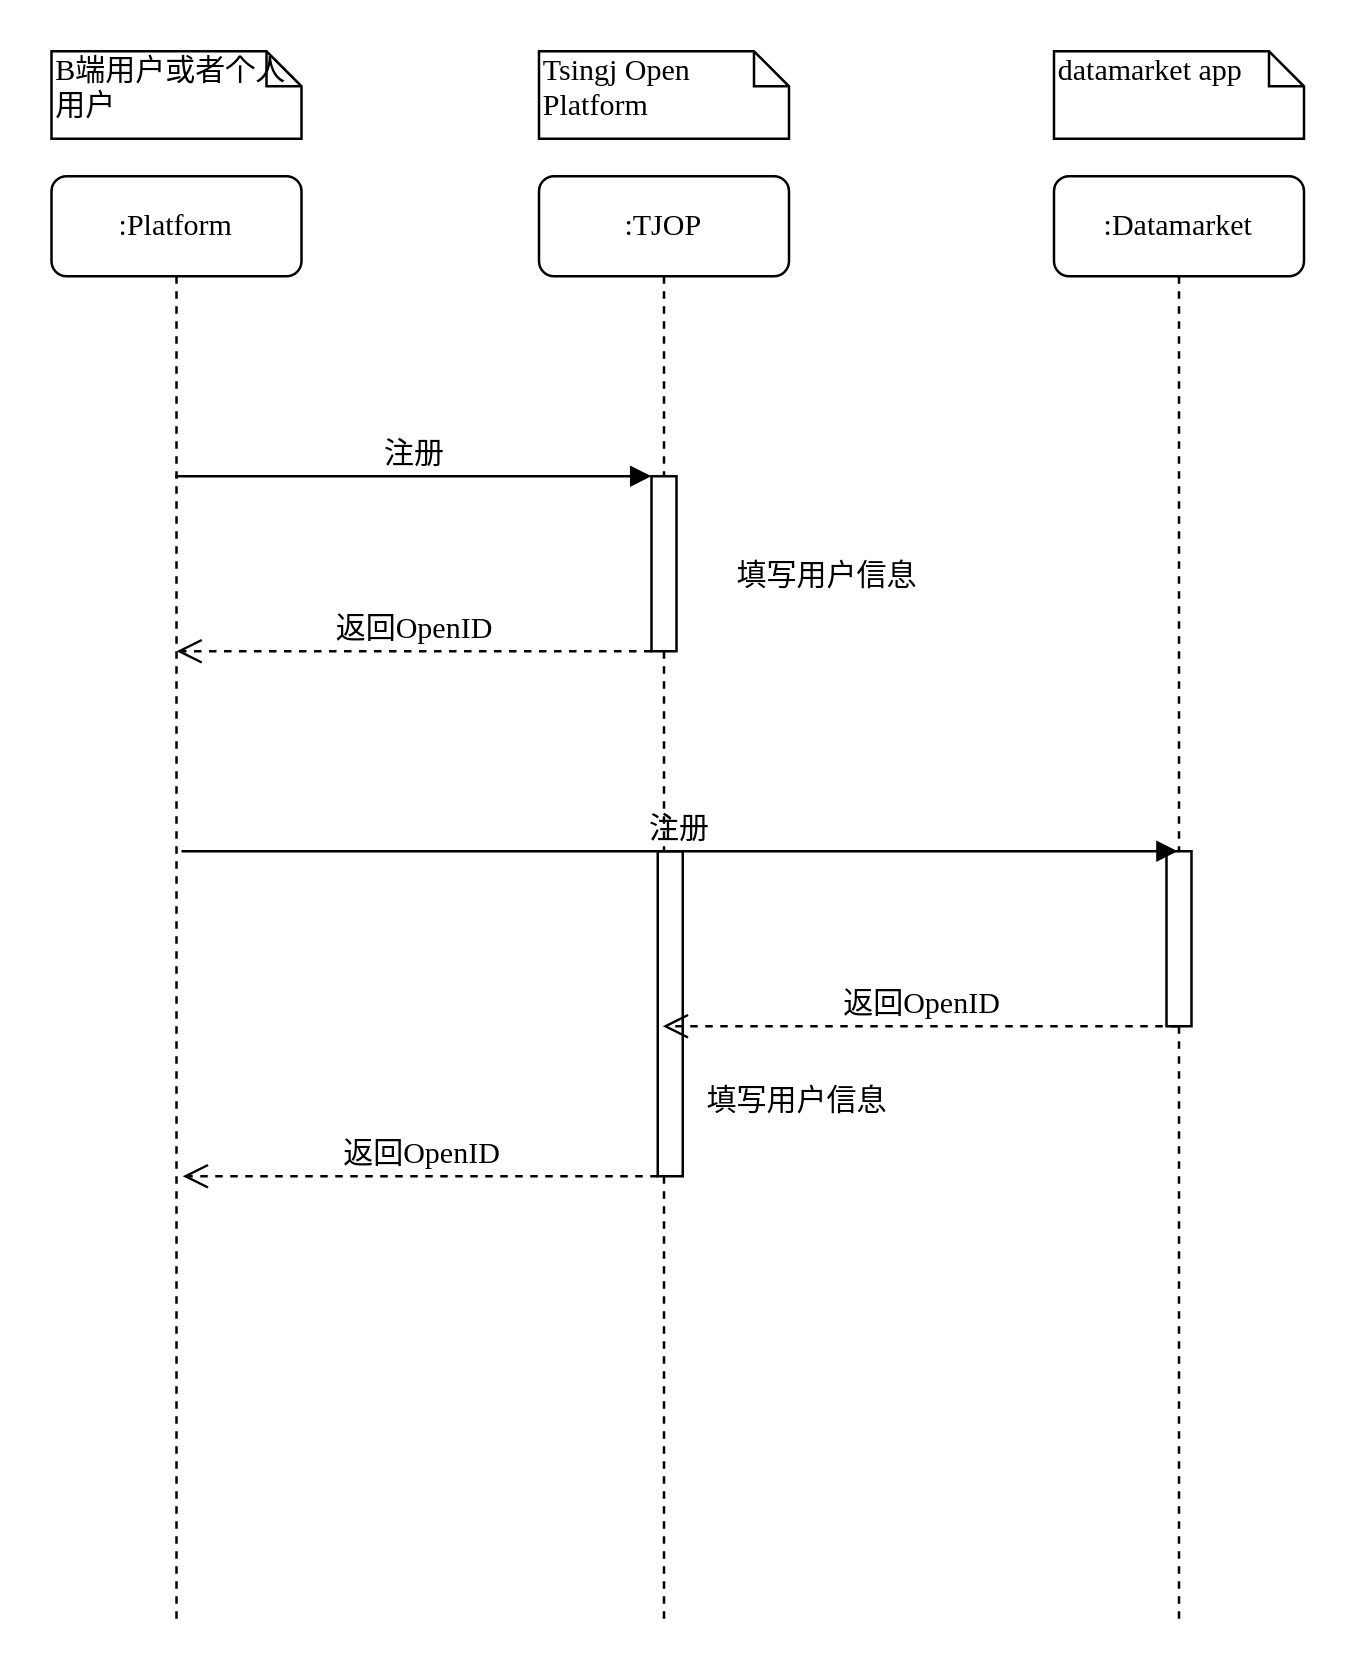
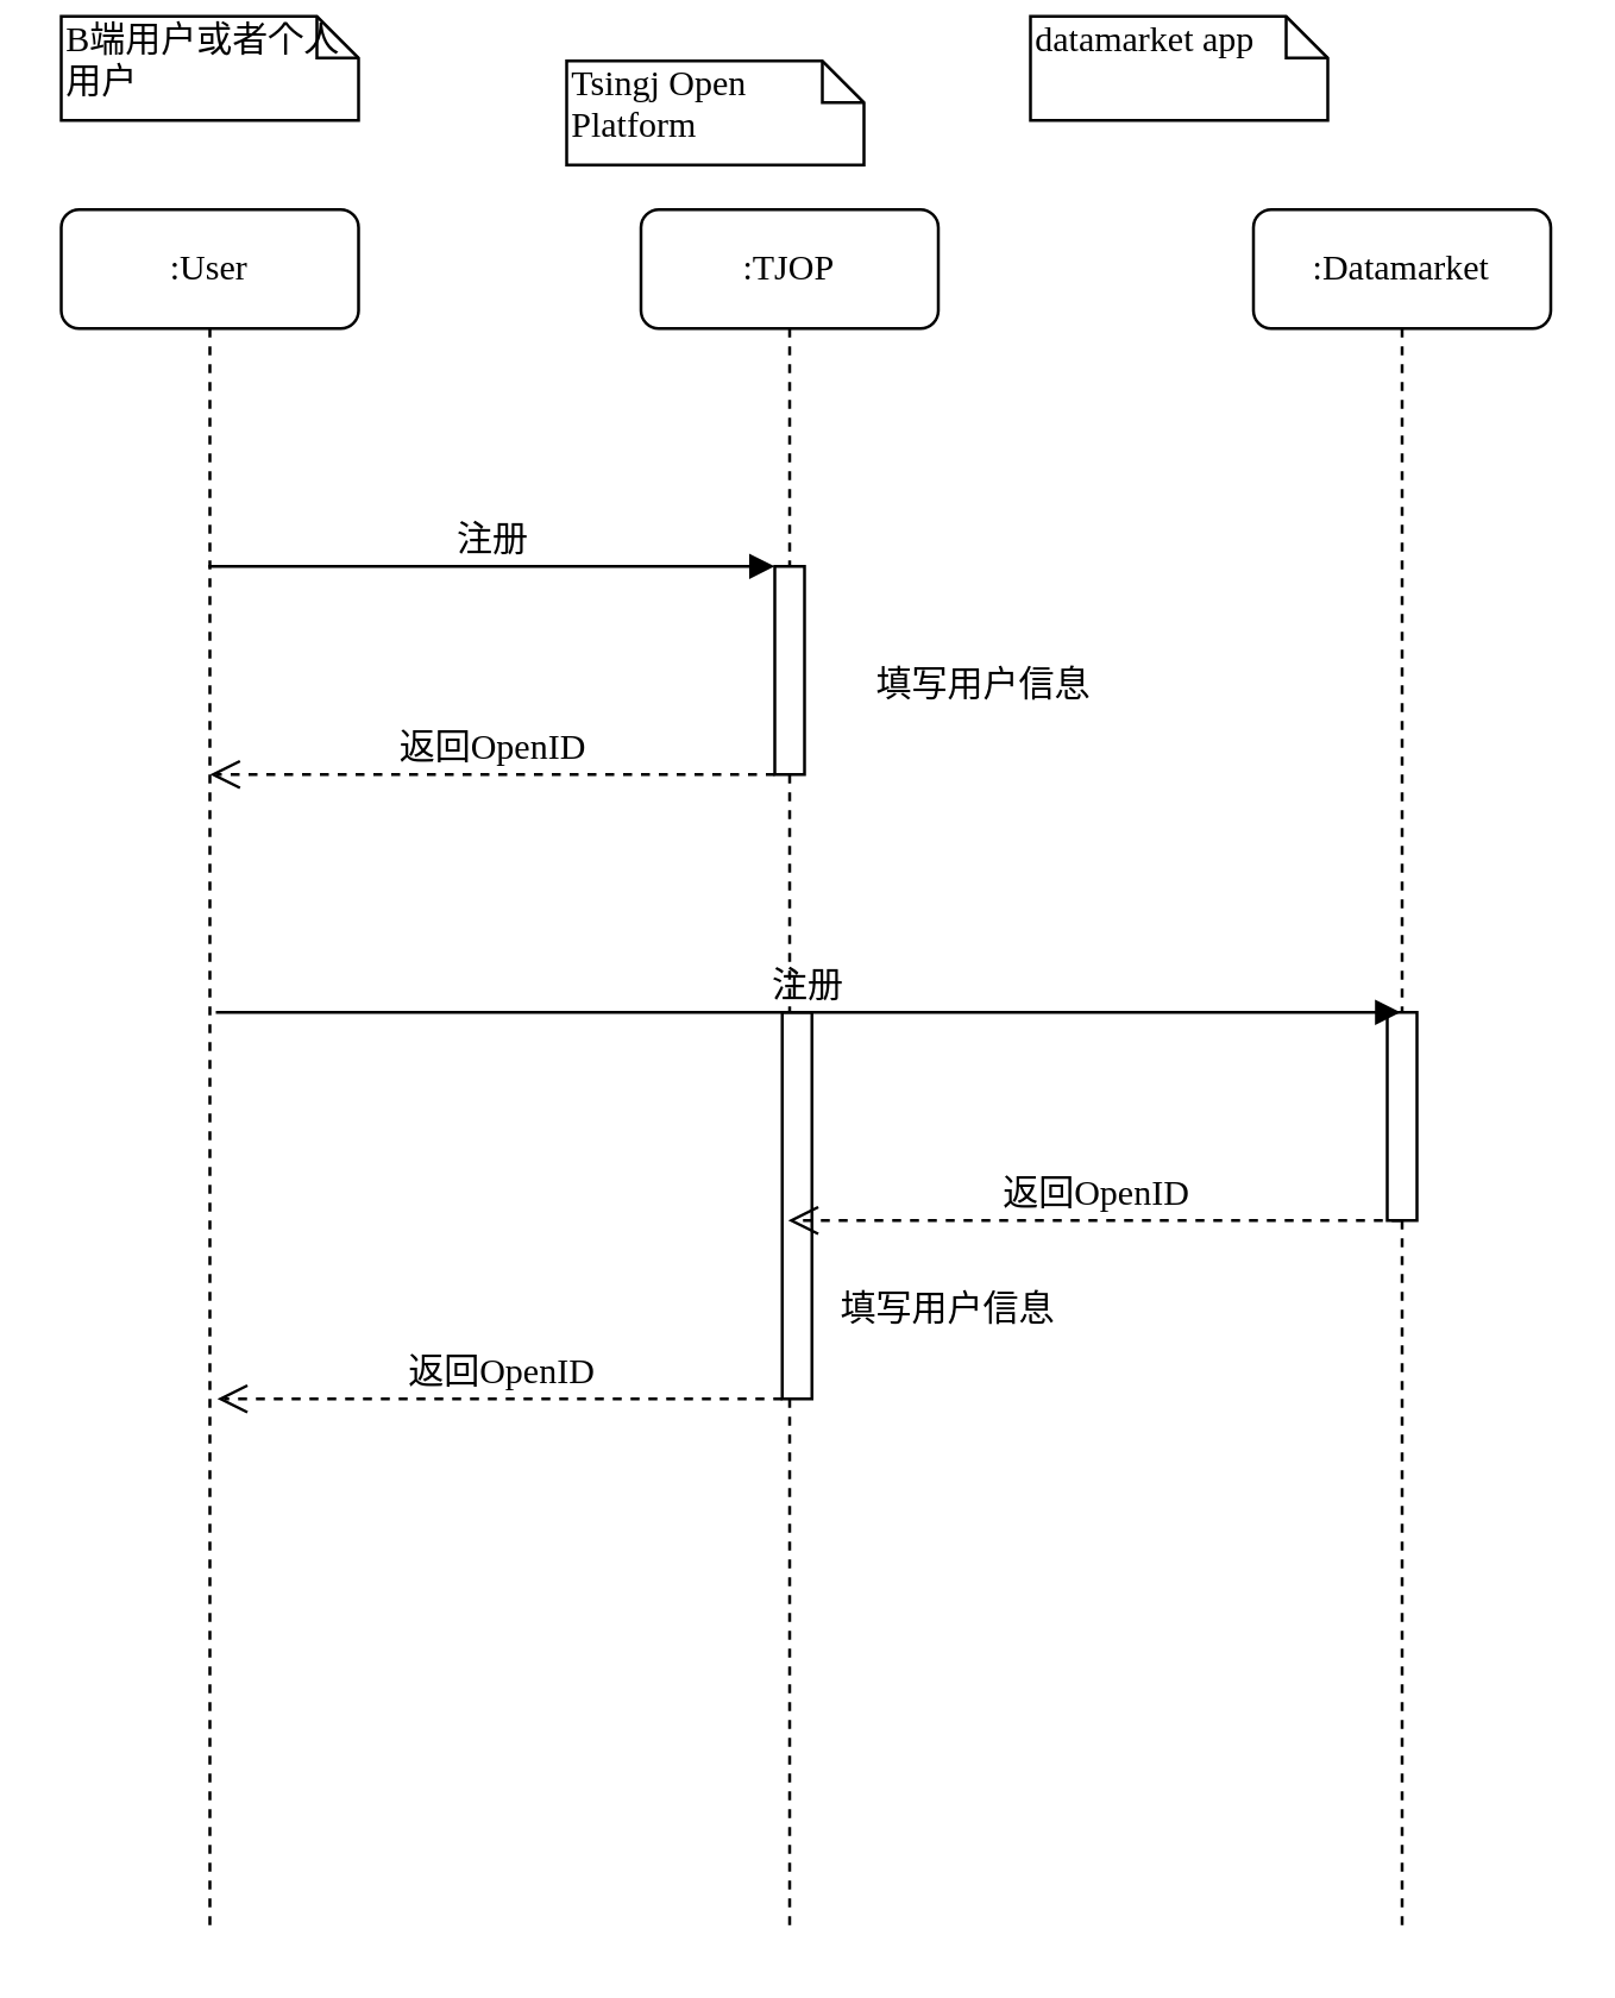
  <mxCell id="0" />
  <mxCell id="1" parent="0" />
  <mxCell id="2" value=":TJOP" style="shape=umlLifeline;perimeter=lifelinePerimeter;whiteSpace=wrap;html=1;container=1;collapsible=0;recursiveResize=0;outlineConnect=0;rounded=1;shadow=0;comic=0;labelBackgroundColor=none;strokeWidth=1;fontFamily=Verdana;fontSize=12;align=center;" parent="1" vertex="1"><mxGeometry x="215" y="70" width="100" height="580" as="geometry" /></mxCell>
  <mxCell id="3" value="" style="html=1;points=[];perimeter=orthogonalPerimeter;rounded=0;shadow=0;comic=0;labelBackgroundColor=none;strokeWidth=1;fontFamily=Verdana;fontSize=12;align=center;" parent="2" vertex="1"><mxGeometry x="45" y="120" width="10" height="70" as="geometry" /></mxCell>
  <mxCell id="4" value=":Datamarket" style="shape=umlLifeline;perimeter=lifelinePerimeter;whiteSpace=wrap;html=1;container=1;collapsible=0;recursiveResize=0;outlineConnect=0;rounded=1;shadow=0;comic=0;labelBackgroundColor=none;strokeWidth=1;fontFamily=Verdana;fontSize=12;align=center;" parent="1" vertex="1"><mxGeometry x="421" y="70" width="100" height="580" as="geometry" /></mxCell>
  <mxCell id="5" value="" style="html=1;points=[];perimeter=orthogonalPerimeter;rounded=0;shadow=0;comic=0;labelBackgroundColor=none;strokeWidth=1;fontFamily=Verdana;fontSize=12;align=center;" vertex="1" parent="4"><mxGeometry x="45" y="270" width="10" height="70" as="geometry" /></mxCell>
- <mxCell id="6" value="Tsingj Open Platform" style="shape=note;whiteSpace=wrap;html=1;size=14;verticalAlign=top;align=left;spacingTop=-6;rounded=0;shadow=0;comic=0;labelBackgroundColor=none;strokeWidth=1;fontFamily=Verdana;fontSize=12" parent="1" vertex="1"><mxGeometry x="215" y="20" width="100" height="35" as="geometry" /></mxCell>
- <mxCell id="7" value="datamarket app" style="shape=note;whiteSpace=wrap;html=1;size=14;verticalAlign=top;align=left;spacingTop=-6;rounded=0;shadow=0;comic=0;labelBackgroundColor=none;strokeWidth=1;fontFamily=Verdana;fontSize=12" parent="1" vertex="1"><mxGeometry x="421" y="20" width="100" height="35" as="geometry" /></mxCell>
- <mxCell id="8" value=":Platform" style="shape=umlLifeline;perimeter=lifelinePerimeter;whiteSpace=wrap;html=1;container=1;collapsible=0;recursiveResize=0;outlineConnect=0;rounded=1;shadow=0;comic=0;labelBackgroundColor=none;strokeWidth=1;fontFamily=Verdana;fontSize=12;align=center;" parent="1" vertex="1"><mxGeometry x="20" y="70" width="100" height="580" as="geometry" /></mxCell>
- <mxCell id="9" value="B端用户或者个人用户" style="shape=note;whiteSpace=wrap;html=1;size=14;verticalAlign=top;align=left;spacingTop=-6;rounded=0;shadow=0;comic=0;labelBackgroundColor=none;strokeWidth=1;fontFamily=Verdana;fontSize=12" parent="1" vertex="1"><mxGeometry x="20" y="20" width="100" height="35" as="geometry" /></mxCell>
+ <mxCell id="6" value="Tsingj Open Platform" style="shape=note;whiteSpace=wrap;html=1;size=14;verticalAlign=top;align=left;spacingTop=-6;rounded=0;shadow=0;comic=0;labelBackgroundColor=none;strokeWidth=1;fontFamily=Verdana;fontSize=12" parent="1" vertex="1"><mxGeometry x="190" y="20" width="100" height="35" as="geometry" /></mxCell>
+ <mxCell id="7" value="datamarket app" style="shape=note;whiteSpace=wrap;html=1;size=14;verticalAlign=top;align=left;spacingTop=-6;rounded=0;shadow=0;comic=0;labelBackgroundColor=none;strokeWidth=1;fontFamily=Verdana;fontSize=12" parent="1" vertex="1"><mxGeometry x="346" y="5" width="100" height="35" as="geometry" /></mxCell>
+ <mxCell id="8" value=":User" style="shape=umlLifeline;perimeter=lifelinePerimeter;whiteSpace=wrap;html=1;container=1;collapsible=0;recursiveResize=0;outlineConnect=0;rounded=1;shadow=0;comic=0;labelBackgroundColor=none;strokeWidth=1;fontFamily=Verdana;fontSize=12;align=center;" parent="1" vertex="1"><mxGeometry x="20" y="70" width="100" height="580" as="geometry" /></mxCell>
+ <mxCell id="9" value="B端用户或者个人用户" style="shape=note;whiteSpace=wrap;html=1;size=14;verticalAlign=top;align=left;spacingTop=-6;rounded=0;shadow=0;comic=0;labelBackgroundColor=none;strokeWidth=1;fontFamily=Verdana;fontSize=12" parent="1" vertex="1"><mxGeometry x="20" y="5" width="100" height="35" as="geometry" /></mxCell>
  <mxCell id="10" value="注册" style="html=1;verticalAlign=bottom;endArrow=block;labelBackgroundColor=none;fontFamily=Verdana;fontSize=12;edgeStyle=elbowEdgeStyle;elbow=horizontal;" parent="1" source="8" edge="1"><mxGeometry relative="1" as="geometry"><mxPoint x="124.5" y="190" as="sourcePoint" /><Array as="points"><mxPoint x="205" y="190" /></Array><mxPoint x="260" y="190" as="targetPoint" /></mxGeometry></mxCell>
  <mxCell id="11" value="返回OpenID" style="html=1;verticalAlign=bottom;endArrow=open;dashed=1;endSize=8;labelBackgroundColor=none;fontFamily=Verdana;fontSize=12;edgeStyle=elbowEdgeStyle;elbow=vertical;entryX=0.5;entryY=0.328;entryDx=0;entryDy=0;entryPerimeter=0;" parent="1" target="8" edge="1"><mxGeometry relative="1" as="geometry"><mxPoint x="130" y="260" as="targetPoint" /><Array as="points"><mxPoint x="225" y="260" /><mxPoint x="195" y="216" /><mxPoint x="205" y="196" /><mxPoint x="235" y="196" /></Array><mxPoint x="260" y="260" as="sourcePoint" /></mxGeometry></mxCell>
  <mxCell id="12" value="填写用户信息" style="text;html=1;align=center;verticalAlign=middle;resizable=0;points=[];autosize=1;" parent="1" vertex="1"><mxGeometry x="285" y="220" width="90" height="20" as="geometry" /></mxCell>
  <mxCell id="13" value="" style="html=1;points=[];perimeter=orthogonalPerimeter;rounded=0;shadow=0;comic=0;labelBackgroundColor=none;strokeWidth=1;fontFamily=Verdana;fontSize=12;align=center;" vertex="1" parent="1"><mxGeometry x="262.5" y="340" width="10" height="130" as="geometry" /></mxCell>
  <mxCell id="14" value="注册" style="html=1;verticalAlign=bottom;endArrow=block;labelBackgroundColor=none;fontFamily=Verdana;fontSize=12;edgeStyle=elbowEdgeStyle;elbow=horizontal;" edge="1" parent="1" target="4"><mxGeometry relative="1" as="geometry"><mxPoint x="72" y="340" as="sourcePoint" /><Array as="points"><mxPoint x="207.5" y="340" /></Array><mxPoint x="262.5" y="340" as="targetPoint" /></mxGeometry></mxCell>
  <mxCell id="15" value="返回OpenID" style="html=1;verticalAlign=bottom;endArrow=open;dashed=1;endSize=8;labelBackgroundColor=none;fontFamily=Verdana;fontSize=12;edgeStyle=elbowEdgeStyle;elbow=vertical;entryX=0.5;entryY=0.328;entryDx=0;entryDy=0;entryPerimeter=0;" edge="1" parent="1"><mxGeometry relative="1" as="geometry"><mxPoint x="72.5" y="470.24" as="targetPoint" /><Array as="points"><mxPoint x="227.5" y="470" /><mxPoint x="197.5" y="426" /><mxPoint x="207.5" y="406" /><mxPoint x="237.5" y="406" /></Array><mxPoint x="262.5" y="470" as="sourcePoint" /></mxGeometry></mxCell>
  <mxCell id="16" value="填写用户信息" style="text;html=1;align=center;verticalAlign=middle;resizable=0;points=[];autosize=1;" vertex="1" parent="1"><mxGeometry x="272.5" y="430" width="90" height="20" as="geometry" /></mxCell>
  <mxCell id="17" value="返回OpenID" style="html=1;verticalAlign=bottom;endArrow=open;dashed=1;endSize=8;labelBackgroundColor=none;fontFamily=Verdana;fontSize=12;edgeStyle=elbowEdgeStyle;elbow=vertical;" edge="1" parent="1" source="4" target="2"><mxGeometry relative="1" as="geometry"><mxPoint x="315" y="370" as="targetPoint" /><Array as="points"><mxPoint x="325" y="410" /><mxPoint x="427.5" y="370" /><mxPoint x="397.5" y="326" /><mxPoint x="407.5" y="306" /><mxPoint x="437.5" y="306" /></Array><mxPoint x="462.5" y="370" as="sourcePoint" /></mxGeometry></mxCell>
